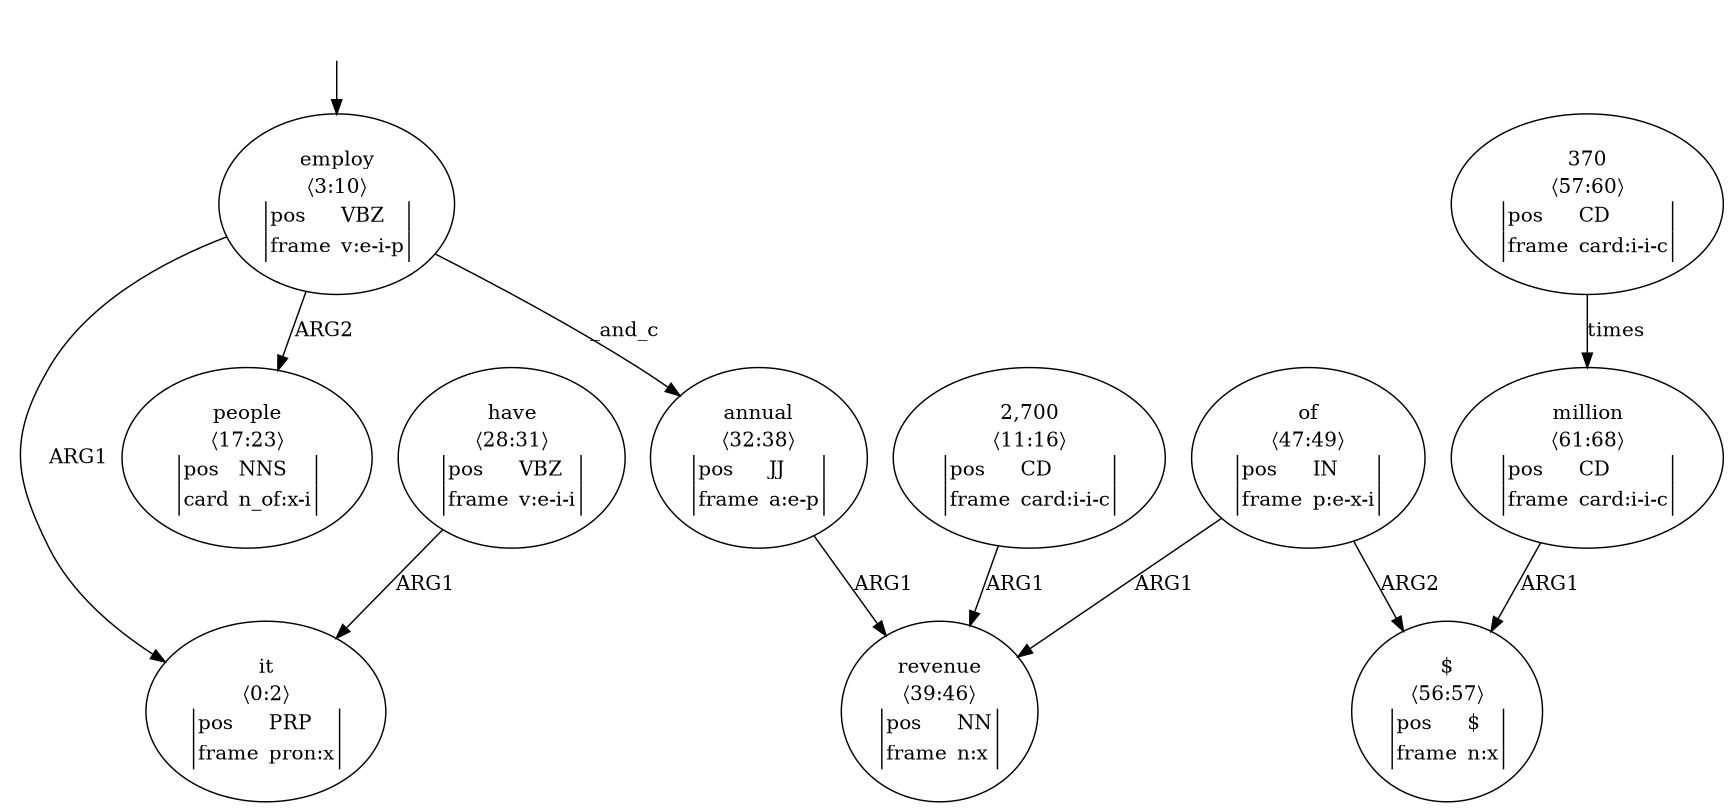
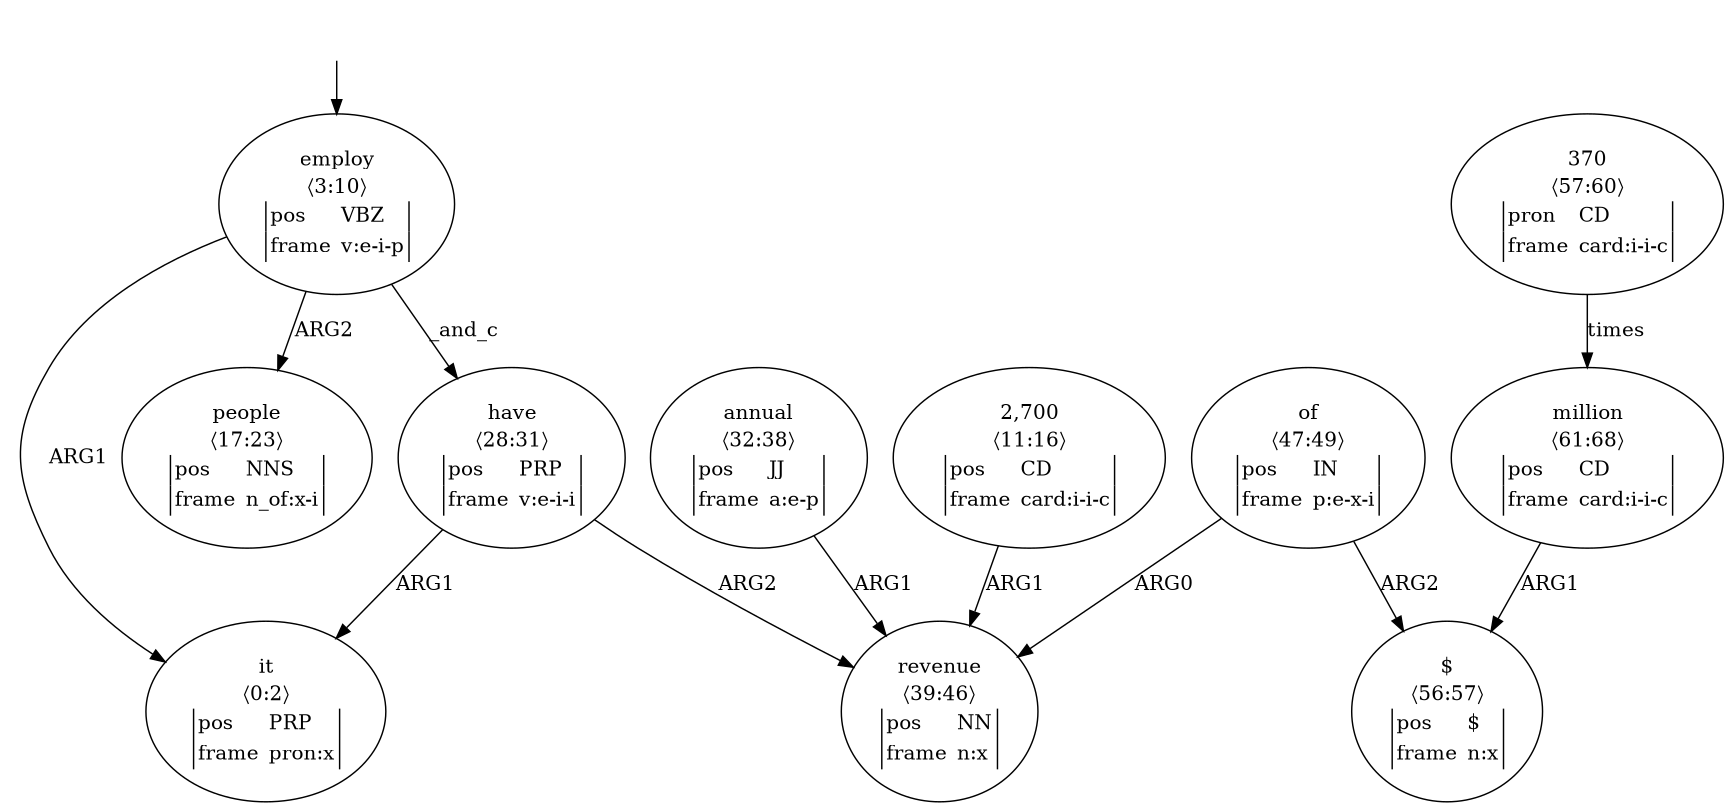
  digraph {
    top [style=invis]
    n2 [label=<<table align="center" border="0" cellspacing="0"><tr><td colspan="2">employ</td></tr><tr><td colspan="2">〈3:10〉</td></tr><tr><td sides="l" border="1" align="left">pos</td><td sides="r" border="1" align="left">VBZ</td></tr><tr><td sides="l" border="1" align="left">frame</td><td sides="r" border="1" align="left">v:e-i-p</td></tr></table>>]
    n3 [label=<<table align="center" border="0" cellspacing="0"><tr><td colspan="2">it</td></tr><tr><td colspan="2">〈0:2〉</td></tr><tr><td sides="l" border="1" align="left">pos</td><td sides="r" border="1" align="left">PRP</td></tr><tr><td sides="l" border="1" align="left">frame</td><td sides="r" border="1" align="left">pron:x</td></tr></table>>]
-   n4 [label=<<table align="center" border="0" cellspacing="0"><tr><td colspan="2">people</td></tr><tr><td colspan="2">〈17:23〉</td></tr><tr><td sides="l" border="1" align="left">pos</td><td sides="r" border="1" align="left">NNS</td></tr><tr><td sides="l" border="1" align="left">card</td><td sides="r" border="1" align="left">n_of:x-i</td></tr></table>>]
-   n5 [label=<<table align="center" border="0" cellspacing="0"><tr><td colspan="2">have</td></tr><tr><td colspan="2">〈28:31〉</td></tr><tr><td sides="l" border="1" align="left">pos</td><td sides="r" border="1" align="left">VBZ</td></tr><tr><td sides="l" border="1" align="left">frame</td><td sides="r" border="1" align="left">v:e-i-i</td></tr></table>>]
+   n4 [label=<<table align="center" border="0" cellspacing="0"><tr><td colspan="2">people</td></tr><tr><td colspan="2">〈17:23〉</td></tr><tr><td sides="l" border="1" align="left">pos</td><td sides="r" border="1" align="left">NNS</td></tr><tr><td sides="l" border="1" align="left">frame</td><td sides="r" border="1" align="left">n_of:x-i</td></tr></table>>]
+   n5 [label=<<table align="center" border="0" cellspacing="0"><tr><td colspan="2">have</td></tr><tr><td colspan="2">〈28:31〉</td></tr><tr><td sides="l" border="1" align="left">pos</td><td sides="r" border="1" align="left">PRP</td></tr><tr><td sides="l" border="1" align="left">frame</td><td sides="r" border="1" align="left">v:e-i-i</td></tr></table>>]
    n6 [label=<<table align="center" border="0" cellspacing="0"><tr><td colspan="2">revenue</td></tr><tr><td colspan="2">〈39:46〉</td></tr><tr><td sides="l" border="1" align="left">pos</td><td sides="r" border="1" align="left">NN</td></tr><tr><td sides="l" border="1" align="left">frame</td><td sides="r" border="1" align="left">n:x</td></tr></table>>]
    n7 [label=<<table align="center" border="0" cellspacing="0"><tr><td colspan="2">2,700</td></tr><tr><td colspan="2">〈11:16〉</td></tr><tr><td sides="l" border="1" align="left">pos</td><td sides="r" border="1" align="left">CD</td></tr><tr><td sides="l" border="1" align="left">frame</td><td sides="r" border="1" align="left">card:i-i-c</td></tr></table>>]
    n8 [label=<<table align="center" border="0" cellspacing="0"><tr><td colspan="2">annual</td></tr><tr><td colspan="2">〈32:38〉</td></tr><tr><td sides="l" border="1" align="left">pos</td><td sides="r" border="1" align="left">JJ</td></tr><tr><td sides="l" border="1" align="left">frame</td><td sides="r" border="1" align="left">a:e-p</td></tr></table>>]
    n9 [label=<<table align="center" border="0" cellspacing="0"><tr><td colspan="2">of</td></tr><tr><td colspan="2">〈47:49〉</td></tr><tr><td sides="l" border="1" align="left">pos</td><td sides="r" border="1" align="left">IN</td></tr><tr><td sides="l" border="1" align="left">frame</td><td sides="r" border="1" align="left">p:e-x-i</td></tr></table>>]
    n10 [label=<<table align="center" border="0" cellspacing="0"><tr><td colspan="2">$</td></tr><tr><td colspan="2">〈56:57〉</td></tr><tr><td sides="l" border="1" align="left">pos</td><td sides="r" border="1" align="left">$</td></tr><tr><td sides="l" border="1" align="left">frame</td><td sides="r" border="1" align="left">n:x</td></tr></table>>]
-   n11 [label=<<table align="center" border="0" cellspacing="0"><tr><td colspan="2">370</td></tr><tr><td colspan="2">〈57:60〉</td></tr><tr><td sides="l" border="1" align="left">pos</td><td sides="r" border="1" align="left">CD</td></tr><tr><td sides="l" border="1" align="left">frame</td><td sides="r" border="1" align="left">card:i-i-c</td></tr></table>>]
+   n11 [label=<<table align="center" border="0" cellspacing="0"><tr><td colspan="2">370</td></tr><tr><td colspan="2">〈57:60〉</td></tr><tr><td sides="l" border="1" align="left">pron</td><td sides="r" border="1" align="left">CD</td></tr><tr><td sides="l" border="1" align="left">frame</td><td sides="r" border="1" align="left">card:i-i-c</td></tr></table>>]
    n12 [label=<<table align="center" border="0" cellspacing="0"><tr><td colspan="2">million</td></tr><tr><td colspan="2">〈61:68〉</td></tr><tr><td sides="l" border="1" align="left">pos</td><td sides="r" border="1" align="left">CD</td></tr><tr><td sides="l" border="1" align="left">frame</td><td sides="r" border="1" align="left">card:i-i-c</td></tr></table>>]
    top -> n2
    n2 -> n3 [label=ARG1]
    n2 -> n4 [label=ARG2]
-   n2 -> n8 [label=_and_c]
+   n2 -> n5 [label=_and_c]
    n5 -> n3 [label=ARG1]
+   n5 -> n6 [label=ARG2]
    n7 -> n6 [label=ARG1]
    n8 -> n6 [label=ARG1]
-   n9 -> n6 [label=ARG1]
+   n9 -> n6 [label=ARG0]
    n9 -> n10 [label=ARG2]
    n11 -> n12 [label=times]
    n12 -> n10 [label=ARG1]
  }
